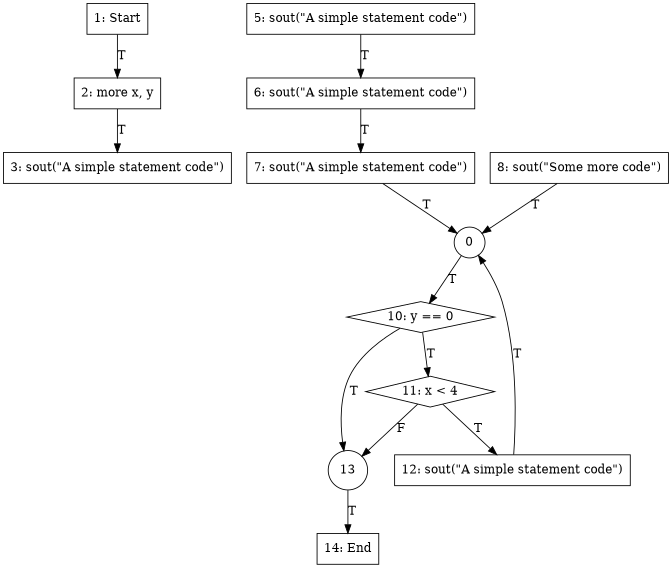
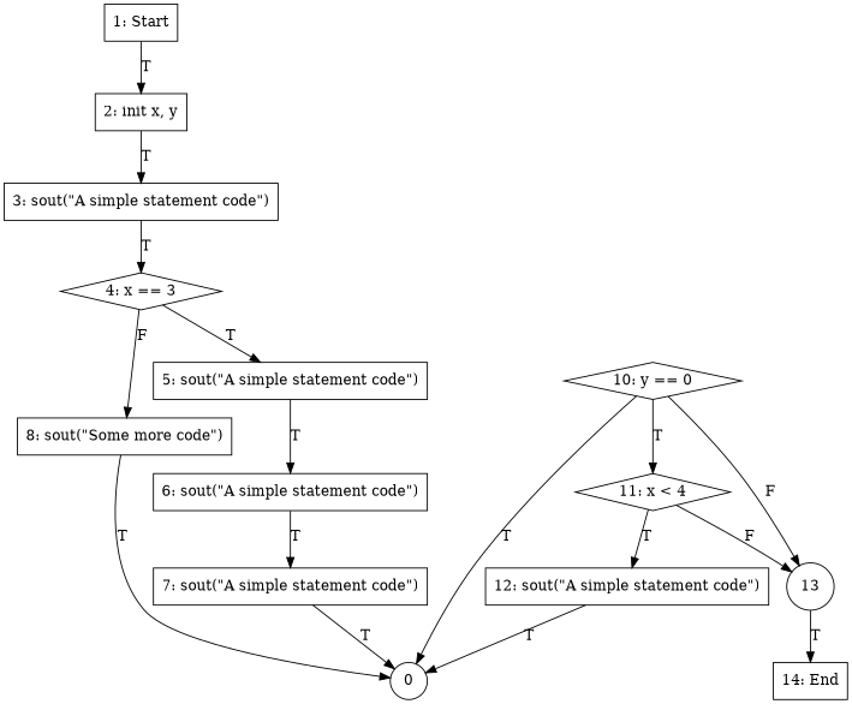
  strict digraph {
    fontname="DejaVu Serif"
    node [fontname="DejaVu Serif" shape=box]
    edge [fontname="DejaVu Serif"]
    n1 [label="1: Start"]
-   n2 [label="2: more x, y"]
+   n2 [label="2: init x, y"]
    n3 [label="3: sout(\"A simple statement code\")"]
+   n4 [label="4: x == 3" shape=diamond]
    n5 [label="5: sout(\"A simple statement code\")"]
    n6 [label="8: sout(\"Some more code\")"]
    n7 [label="6: sout(\"A simple statement code\")"]
    n8 [label=0 shape=circle]
    n9 [label="7: sout(\"A simple statement code\")"]
    n10 [label="10: y == 0" shape=diamond]
    n11 [label="11: x < 4" shape=diamond]
    13 [shape=circle]
    n13 [label="12: sout(\"A simple statement code\")"]
    n14 [label="14: End"]
    n1 -> n2 [label=T]
    n2 -> n3 [label=T]
+   n3 -> n4 [label=T]
+   n4 -> n5 [label=T]
+   n4 -> n6 [label=F]
    n5 -> n7 [label=T]
    n6 -> n8 [label=T]
    n7 -> n9 [label=T]
-   n8 -> n10 [label=T]
+   n10 -> n8 [label=T]
    n9 -> n8 [label=T]
    n10 -> n11 [label=T]
-   n10 -> 13 [label=T]
+   n10 -> 13 [label=F]
    n11 -> 13 [label=F]
    n11 -> n13 [label=T]
    13 -> n14 [label=T]
    n13 -> n8 [label=T]
  }
